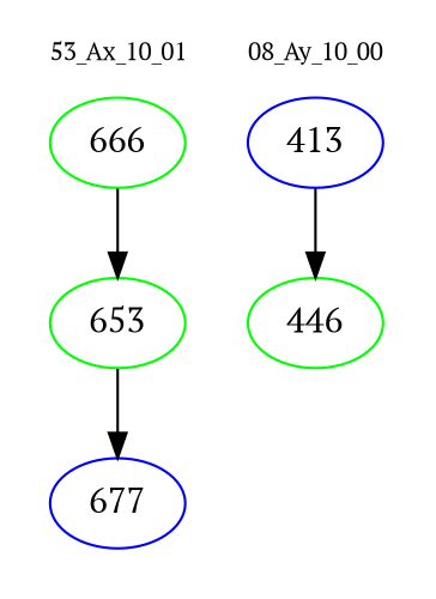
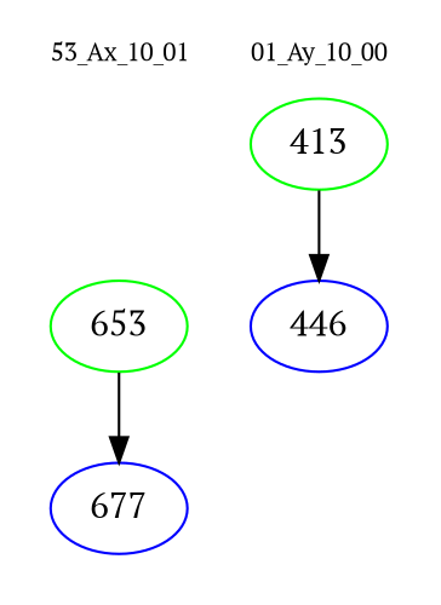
  digraph {
    fontname="PT Serif"
    node [color=green fontname="PT Serif"]
    edge [color=black fontname="PT Serif"]
-   n1 [label=666]
    n2 [label=653]
    n3 [color=blue label=677]
-   n4 [color=blue label=413]
-   n5 [label=446]
+   n4 [label=413]
+   n5 [color=blue label=446]
    subgraph cluster_1 {
      color=white
      fontsize=10
      label="53_Ax_10_01"
-     n1
      n2
      n3
    }
    subgraph cluster_2 {
      color=white
      fontsize=10
-     label="08_Ay_10_00"
+     label="01_Ay_10_00"
      n4
      n5
    }
-   n1 -> n2
    n2 -> n3
    n4 -> n5
  }
